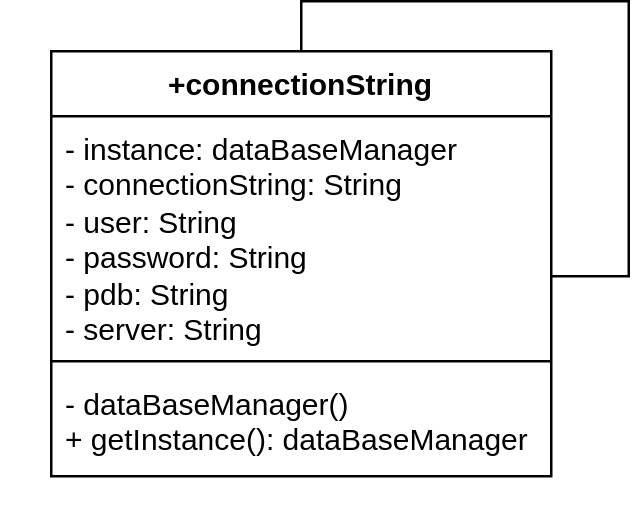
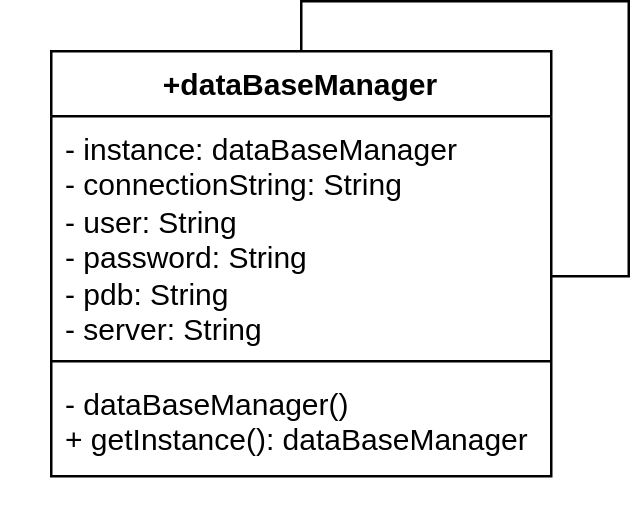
  <mxCell id="0" />
  <mxCell id="1" parent="0" />
- <mxCell id="2" value="+connectionString" style="swimlane;fontStyle=1;align=center;verticalAlign=top;childLayout=stackLayout;horizontal=1;startSize=26;horizontalStack=0;resizeParent=1;resizeParentMax=0;resizeLast=0;collapsible=1;marginBottom=0;whiteSpace=wrap;html=1;" parent="1" vertex="1"><mxGeometry x="20" y="20" width="200" height="170" as="geometry" /></mxCell>
+ <mxCell id="2" value="+dataBaseManager" style="swimlane;fontStyle=1;align=center;verticalAlign=top;childLayout=stackLayout;horizontal=1;startSize=26;horizontalStack=0;resizeParent=1;resizeParentMax=0;resizeLast=0;collapsible=1;marginBottom=0;whiteSpace=wrap;html=1;" parent="1" vertex="1"><mxGeometry x="20" y="20" width="200" height="170" as="geometry" /></mxCell>
  <mxCell id="3" value="- instance: dataBaseManager&lt;div&gt;- connectionString: String&lt;/div&gt;&lt;div&gt;- user: String&lt;/div&gt;&lt;div&gt;- password: String&lt;/div&gt;&lt;div&gt;- pdb: String&lt;/div&gt;&lt;div&gt;- server: String&lt;/div&gt;" style="text;strokeColor=none;fillColor=none;align=left;verticalAlign=top;spacingLeft=4;spacingRight=4;overflow=hidden;rotatable=0;points=[[0,0.5],[1,0.5]];portConstraint=eastwest;whiteSpace=wrap;html=1;" parent="2" vertex="1"><mxGeometry y="26" width="200" height="94" as="geometry" /></mxCell>
  <mxCell id="4" value="" style="line;strokeWidth=1;fillColor=none;align=left;verticalAlign=middle;spacingTop=-1;spacingLeft=3;spacingRight=3;rotatable=0;labelPosition=right;points=[];portConstraint=eastwest;strokeColor=inherit;" parent="2" vertex="1"><mxGeometry y="120" width="200" height="8" as="geometry" /></mxCell>
  <mxCell id="5" value="&lt;div&gt;- dataBaseManager()&lt;/div&gt;&lt;div&gt;&lt;span style=&quot;background-color: initial;&quot;&gt;+ getInstance(): dataBaseManager&lt;/span&gt;&lt;/div&gt;" style="text;strokeColor=none;fillColor=none;align=left;verticalAlign=top;spacingLeft=4;spacingRight=4;overflow=hidden;rotatable=0;points=[[0,0.5],[1,0.5]];portConstraint=eastwest;whiteSpace=wrap;html=1;" parent="2" vertex="1"><mxGeometry y="128" width="200" height="42" as="geometry" /></mxCell>
  <mxCell id="6" style="edgeStyle=orthogonalEdgeStyle;rounded=0;orthogonalLoop=1;jettySize=auto;html=1;entryX=0.5;entryY=0;entryDx=0;entryDy=0;endArrow=none;endFill=0;" parent="2" source="3" target="2" edge="1"><mxGeometry relative="1" as="geometry"><mxPoint x="180.81" y="73" as="sourcePoint" /><mxPoint x="100.01" y="-2.21" as="targetPoint" /><Array as="points"><mxPoint x="231" y="90" /><mxPoint x="231" y="-20" /><mxPoint x="100" y="-20" /></Array></mxGeometry></mxCell>
